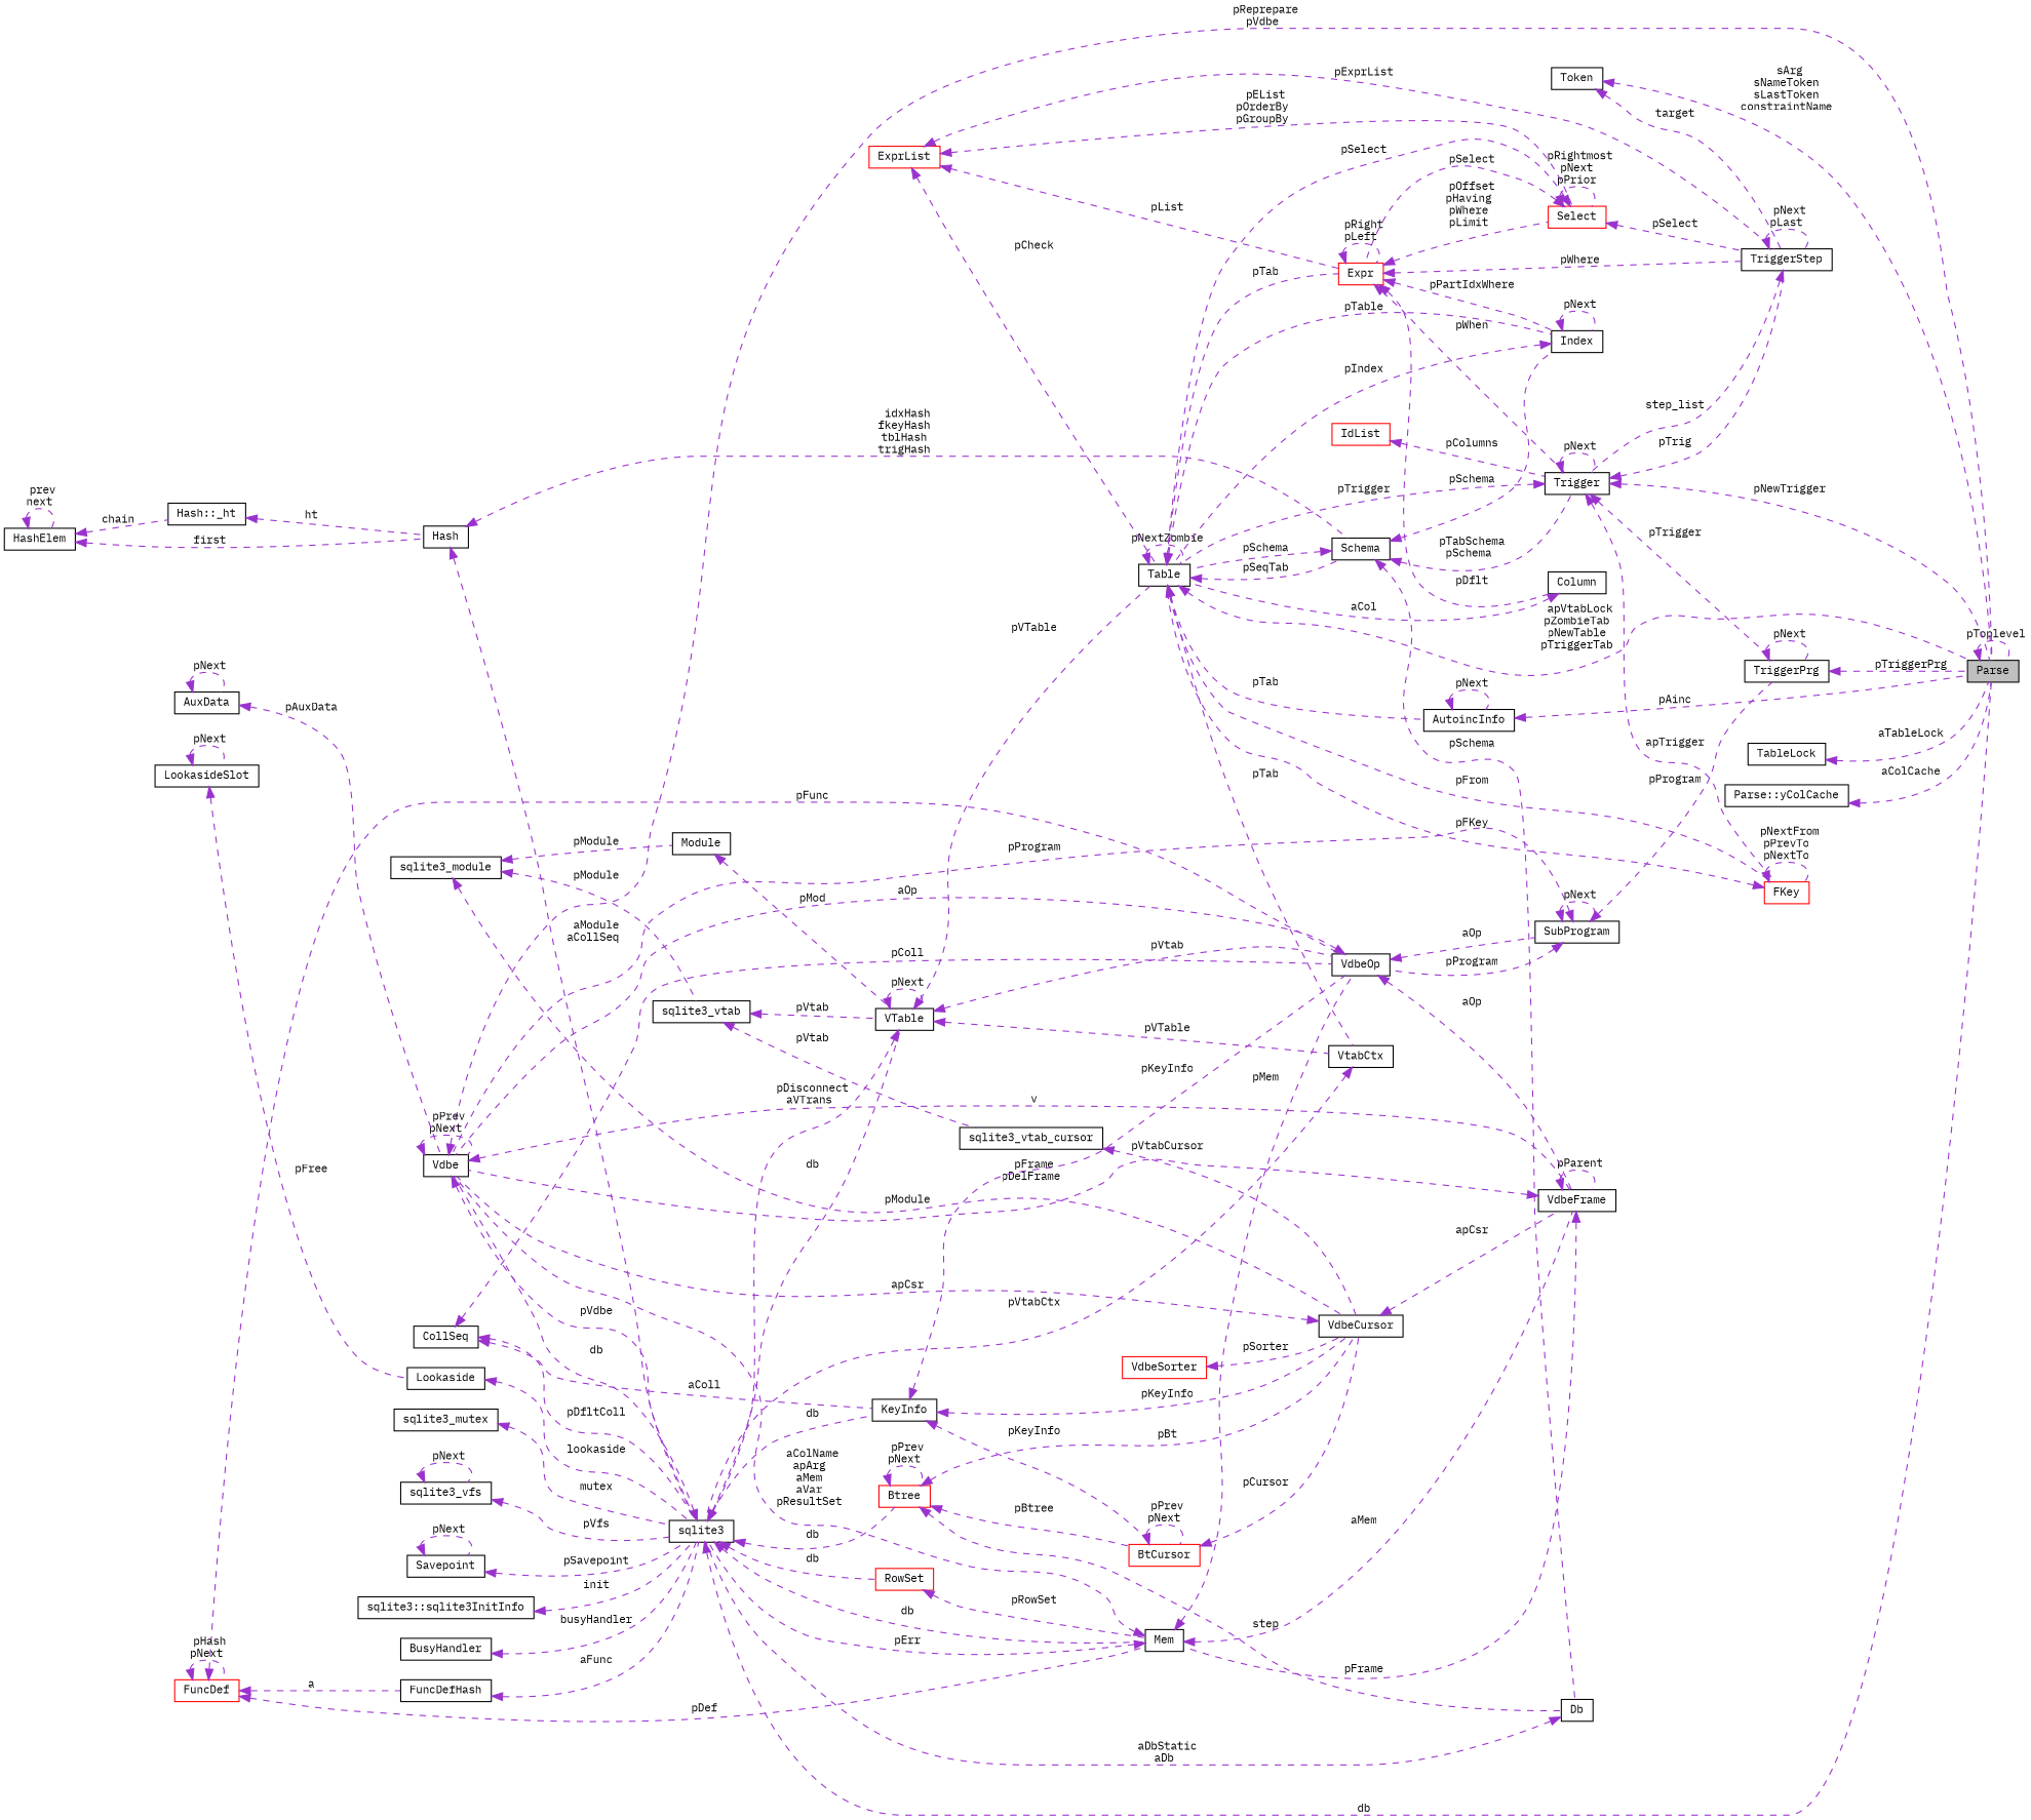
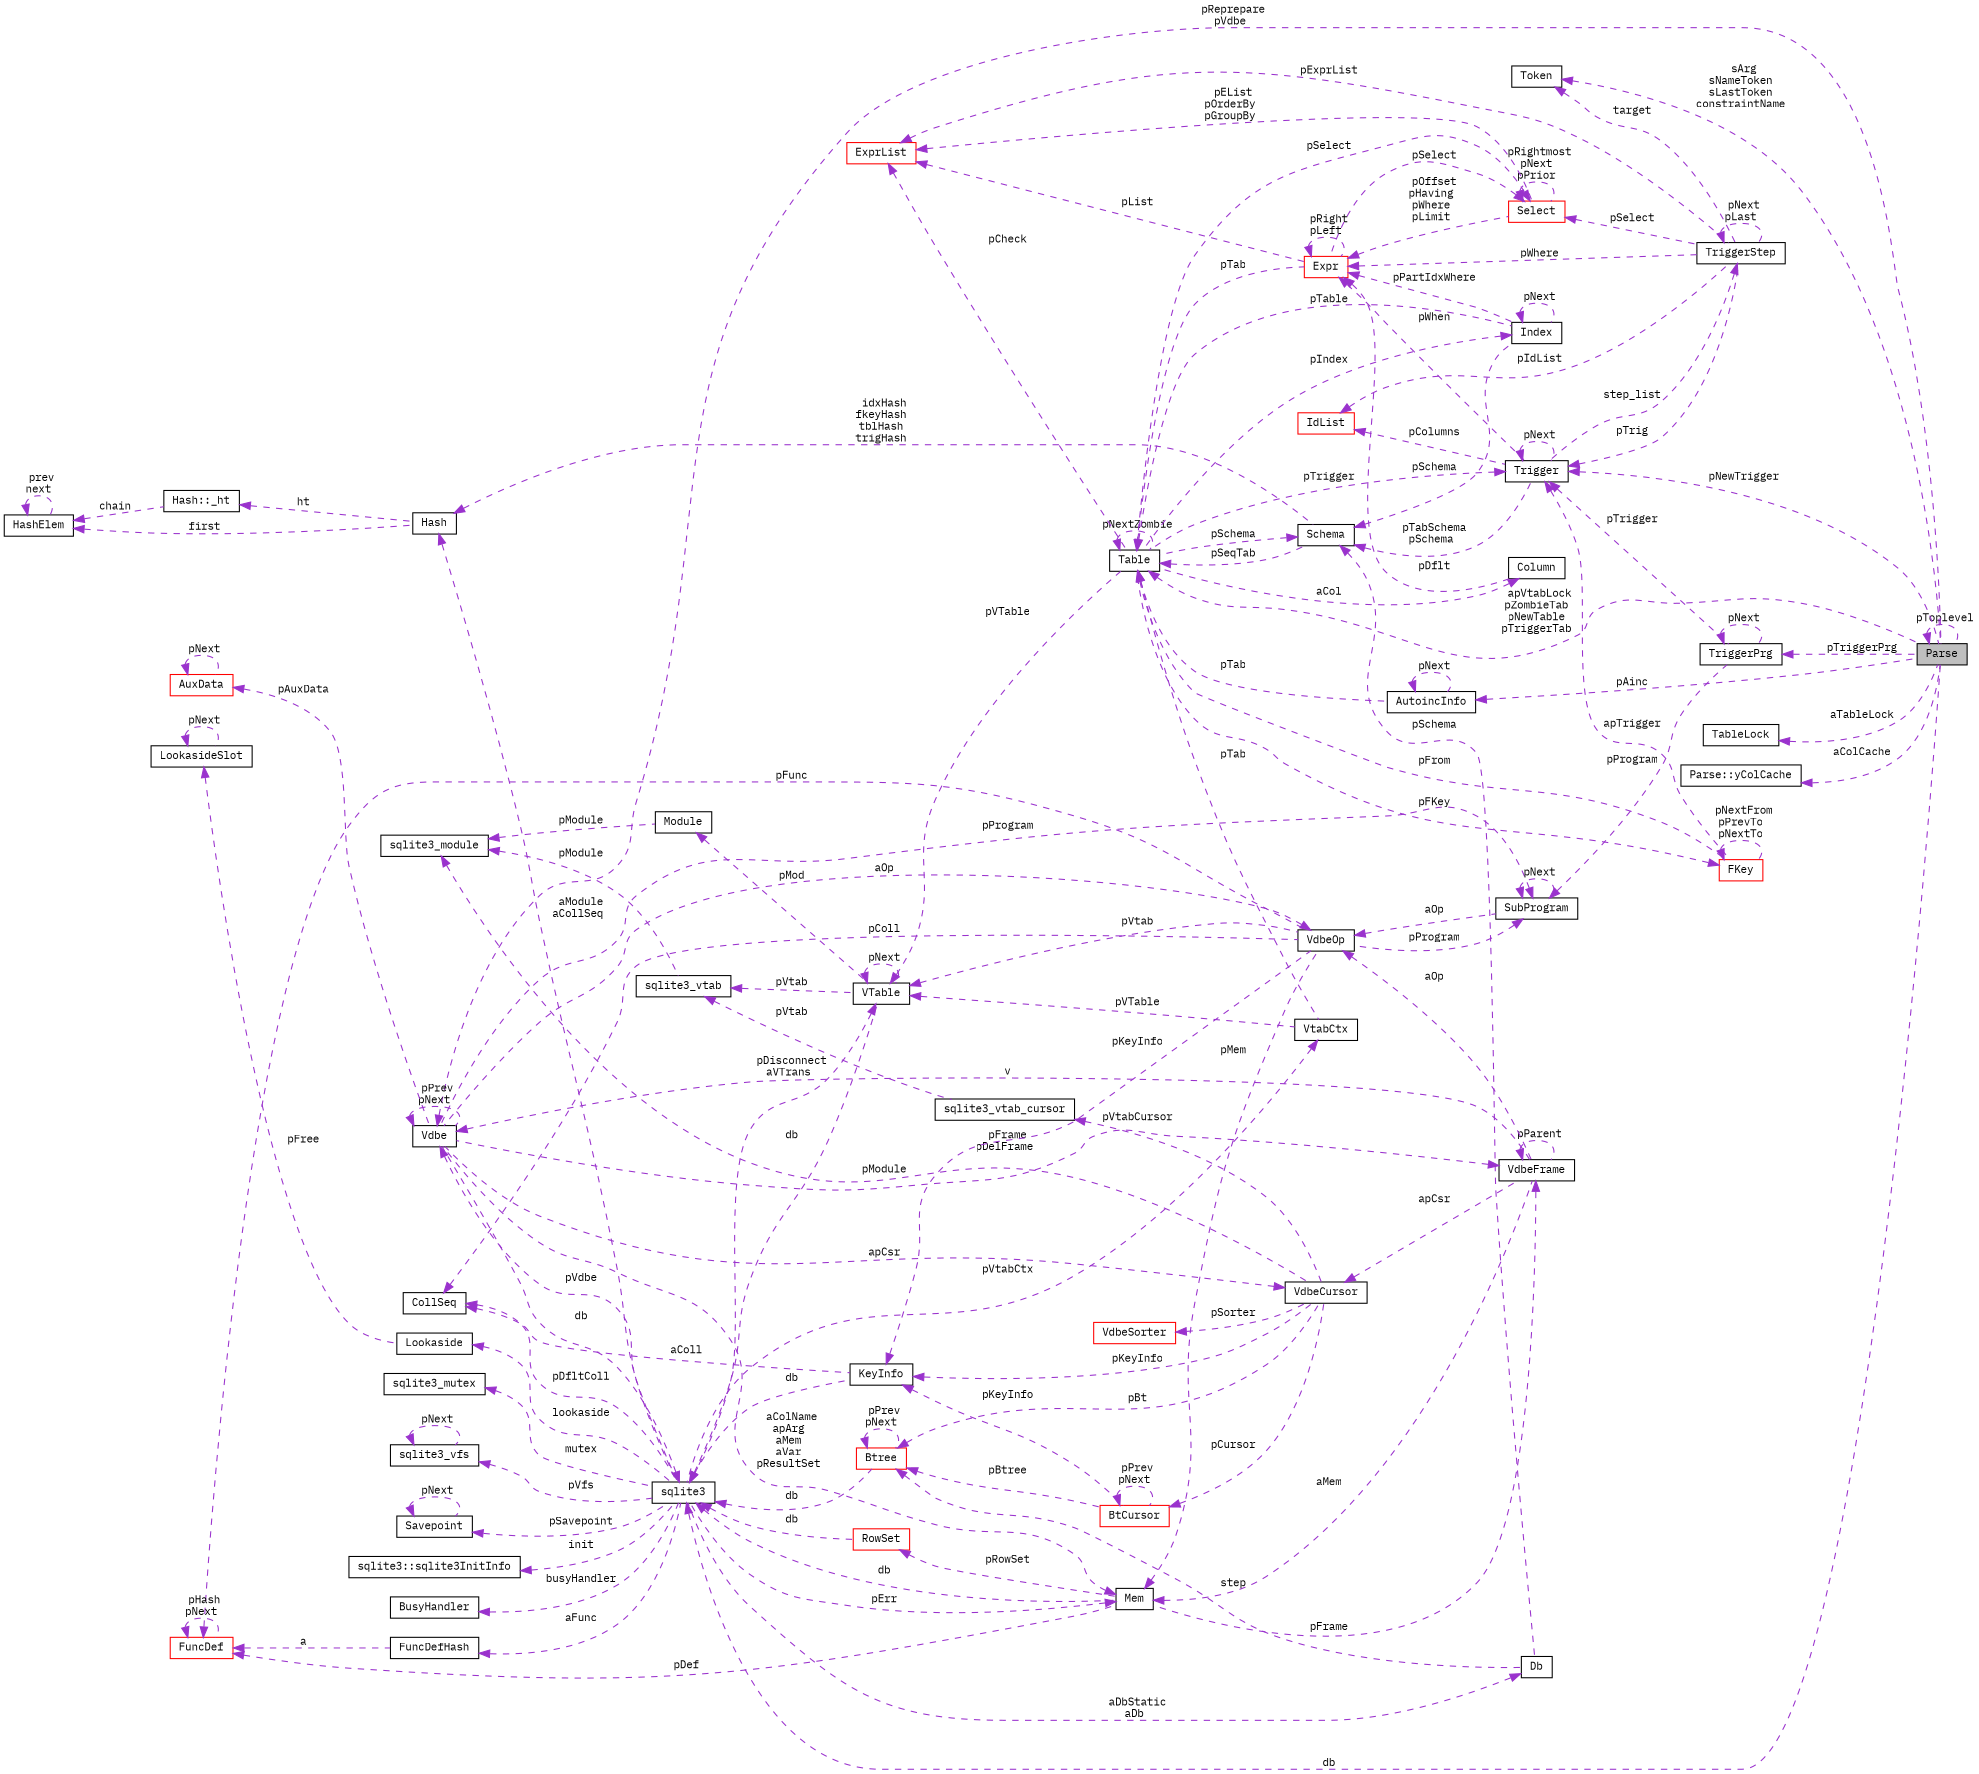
  digraph {
    fontname="IBM Plex Mono"
    rankdir=LR
    node [color=black fillcolor=white fontname="IBM Plex Mono" fontsize=10 shape=record style=filled]
    edge [color=darkorchid3 dir=back fontname="IBM Plex Mono" fontsize=10 labelfontname=Helvetica labelfontsize=10 style=dashed]
    n1 [fillcolor=grey75 fontcolor=black height=0.2 label=Parse width=0.4]
    n2 [height=0.2 label=Vdbe width=0.4]
    n3 [height=0.2 label=sqlite3 width=0.4]
    n4 [height=0.2 label=VdbeFrame width=0.4]
    n5 [height=0.2 label=Mem width=0.4]
    n6 [height=0.2 label=VTable width=0.4]
    n7 [color=red height=0.2 label=Btree width=0.4]
    n8 [height=0.2 label=KeyInfo width=0.4]
    n9 [color=red height=0.2 label=RowSet width=0.4]
    n10 [height=0.2 label=VdbeOp width=0.4]
    n11 [height=0.2 label=SubProgram width=0.4]
    n12 [height=0.2 label=VtabCtx width=0.4]
    n13 [height=0.2 label=Table width=0.4]
    n14 [height=0.2 label=VdbeCursor width=0.4]
    n15 [height=0.2 label=Db width=0.4]
    n16 [color=red height=0.2 label=BtCursor width=0.4]
    n17 [height=0.2 label=Savepoint width=0.4]
    n18 [height=0.2 label=FuncDefHash width=0.4]
    n19 [color=red height=0.2 label=FuncDef width=0.4]
    n20 [height=0.2 label=Lookaside width=0.4]
    n21 [height=0.2 label=LookasideSlot width=0.4]
    n22 [height=0.2 label=sqlite3_mutex width=0.4]
    n23 [height=0.2 label=sqlite3_vfs width=0.4]
    n24 [height=0.2 label="sqlite3::sqlite3InitInfo" width=0.4]
    n25 [height=0.2 label=BusyHandler width=0.4]
    n26 [height=0.2 label=Schema width=0.4]
    n27 [color=red height=0.2 label=Expr width=0.4]
    n28 [color=red height=0.2 label=FKey width=0.4]
    n29 [height=0.2 label=Index width=0.4]
    n30 [height=0.2 label=AutoincInfo width=0.4]
    n31 [height=0.2 label=Module width=0.4]
    n32 [height=0.2 label=sqlite3_module width=0.4]
    n33 [height=0.2 label=sqlite3_vtab width=0.4]
    n34 [height=0.2 label=sqlite3_vtab_cursor width=0.4]
    n35 [height=0.2 label=Trigger width=0.4]
    n36 [height=0.2 label=Column width=0.4]
    n37 [color=red height=0.2 label=Select width=0.4]
    n38 [height=0.2 label=TriggerStep width=0.4]
    n39 [height=0.2 label=TriggerPrg width=0.4]
    n40 [height=0.2 label=Hash width=0.4]
    n41 [height=0.2 label="Hash::_ht" width=0.4]
    n42 [height=0.2 label=HashElem width=0.4]
    n43 [color=red height=0.2 label=ExprList width=0.4]
    n44 [height=0.2 label=Token width=0.4]
    n45 [color=red height=0.2 label=IdList width=0.4]
    n46 [height=0.2 label=CollSeq width=0.4]
    n47 [color=red height=0.2 label=VdbeSorter width=0.4]
-   n48 [height=0.2 label=AuxData width=0.4]
+   n48 [color=red height=0.2 label=AuxData width=0.4]
    n49 [height=0.2 label=TableLock width=0.4]
    n50 [height=0.2 label="Parse::yColCache" width=0.4]
    n1 -> n1 [label=" pToplevel"]
    n2 -> n1 [label=" pReprepare\npVdbe"]
    n2 -> n2 [label=" pPrev\npNext"]
    n2 -> n3 [label=" pVdbe"]
    n2 -> n4 [label=" v"]
    n3 -> n1 [label=" db"]
    n3 -> n2 [label=" db"]
    n3 -> n5 [label=" db"]
    n3 -> n6 [label=" db"]
    n3 -> n7 [label=" db"]
    n3 -> n8 [label=" db"]
    n3 -> n9 [label=" db"]
    n4 -> n2 [label=" pFrame\npDelFrame"]
    n4 -> n4 [label=" pParent"]
    n4 -> n5 [label=" pFrame"]
    n5 -> n2 [label=" aColName\napArg\naMem\naVar\npResultSet"]
    n5 -> n3 [label=" pErr"]
    n5 -> n4 [label=" aMem"]
    n5 -> n10 [label=" pMem"]
    n6 -> n3 [label=" pDisconnect\naVTrans"]
    n6 -> n6 [label=" pNext"]
    n6 -> n10 [label=" pVtab"]
    n6 -> n12 [label=" pVTable"]
    n6 -> n13 [label=" pVTable"]
    n7 -> n7 [label=" pPrev\npNext"]
    n7 -> n14 [label=" pBt"]
    n7 -> n15 [label=" step"]
    n7 -> n16 [label=" pBtree"]
    n8 -> n10 [label=" pKeyInfo"]
    n8 -> n14 [label=" pKeyInfo"]
    n8 -> n16 [label=" pKeyInfo"]
    n9 -> n5 [label=" pRowSet"]
    n10 -> n2 [label=" aOp"]
    n10 -> n4 [label=" aOp"]
    n10 -> n11 [label=" aOp"]
    n11 -> n2 [label=" pProgram"]
    n11 -> n10 [label=" pProgram"]
    n11 -> n11 [label=" pNext"]
    n11 -> n39 [label=" pProgram"]
    n12 -> n3 [label=" pVtabCtx"]
    n13 -> n1 [label=" apVtabLock\npZombieTab\npNewTable\npTriggerTab"]
    n13 -> n12 [label=" pTab"]
    n13 -> n13 [label=" pNextZombie"]
    n13 -> n26 [label=" pSeqTab"]
    n13 -> n27 [label=" pTab"]
    n13 -> n28 [label=" pFrom"]
    n13 -> n29 [label=" pTable"]
    n13 -> n30 [label=" pTab"]
    n14 -> n2 [label=" apCsr"]
    n14 -> n4 [label=" apCsr"]
    n15 -> n3 [label=" aDbStatic\naDb"]
    n16 -> n14 [label=" pCursor"]
    n16 -> n16 [label=" pPrev\npNext"]
    n17 -> n3 [label=" pSavepoint"]
    n17 -> n17 [label=" pNext"]
    n18 -> n3 [label=" aFunc"]
    n19 -> n5 [label=" pDef"]
    n19 -> n10 [label=" pFunc"]
    n19 -> n18 [label=" a"]
    n19 -> n19 [label=" pHash\npNext"]
    n20 -> n3 [label=" lookaside"]
    n21 -> n20 [label=" pFree"]
    n21 -> n21 [label=" pNext"]
    n22 -> n3 [label=" mutex"]
    n23 -> n3 [label=" pVfs"]
    n23 -> n23 [label=" pNext"]
    n24 -> n3 [label=" init"]
    n25 -> n3 [label=" busyHandler"]
    n26 -> n13 [label=" pSchema"]
    n26 -> n15 [label=" pSchema"]
    n26 -> n29 [label=" pSchema"]
    n26 -> n35 [label=" pTabSchema\npSchema"]
    n27 -> n27 [label=" pRight\npLeft"]
    n27 -> n29 [label=" pPartIdxWhere"]
    n27 -> n35 [label=" pWhen"]
    n27 -> n36 [label=" pDflt"]
    n27 -> n37 [label=" pOffset\npHaving\npWhere\npLimit"]
    n27 -> n38 [label=" pWhere"]
    n28 -> n13 [label=" pFKey"]
    n28 -> n28 [label=" pNextFrom\npPrevTo\npNextTo"]
    n29 -> n13 [label=" pIndex"]
    n29 -> n29 [label=" pNext"]
    n30 -> n1 [label=" pAinc"]
    n30 -> n30 [label=" pNext"]
    n31 -> n6 [label=" pMod"]
    n32 -> n14 [label=" pModule"]
    n32 -> n31 [label=" pModule"]
    n32 -> n33 [label=" pModule"]
    n33 -> n6 [label=" pVtab"]
    n33 -> n34 [label=" pVtab"]
    n34 -> n14 [label=" pVtabCursor"]
    n35 -> n1 [label=" pNewTrigger"]
    n35 -> n13 [label=" pTrigger"]
    n35 -> n28 [label=" apTrigger"]
    n35 -> n35 [label=" pNext"]
    n35 -> n38 [label=" pTrig"]
    n35 -> n39 [label=" pTrigger"]
    n36 -> n13 [label=" aCol"]
    n37 -> n13 [label=" pSelect"]
    n37 -> n27 [label=" pSelect"]
    n37 -> n37 [label=" pRightmost\npNext\npPrior"]
    n37 -> n38 [label=" pSelect"]
    n38 -> n35 [label=" step_list"]
    n38 -> n38 [label=" pNext\npLast"]
    n39 -> n1 [label=" pTriggerPrg"]
    n39 -> n39 [label=" pNext"]
    n40 -> n3 [label=" aModule\naCollSeq"]
    n40 -> n26 [label=" idxHash\nfkeyHash\ntblHash\ntrigHash"]
    n41 -> n40 [label=" ht"]
    n42 -> n40 [label=" first"]
    n42 -> n41 [label=" chain"]
    n42 -> n42 [label=" prev\nnext"]
    n43 -> n13 [label=" pCheck"]
    n43 -> n27 [label=" pList"]
    n43 -> n37 [label=" pEList\npOrderBy\npGroupBy"]
    n43 -> n38 [label=" pExprList"]
    n44 -> n1 [label=" sArg\nsNameToken\nsLastToken\nconstraintName"]
    n44 -> n38 [label=" target"]
    n45 -> n35 [label=" pColumns"]
+   n45 -> n38 [label=" pIdList"]
    n46 -> n3 [label=" pDfltColl"]
    n46 -> n8 [label=" aColl"]
    n46 -> n10 [label=" pColl"]
    n47 -> n14 [label=" pSorter"]
    n48 -> n2 [label=" pAuxData"]
    n48 -> n48 [label=" pNext"]
    n49 -> n1 [label=" aTableLock"]
    n50 -> n1 [label=" aColCache"]
  }
